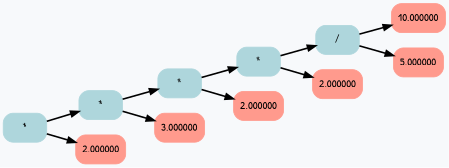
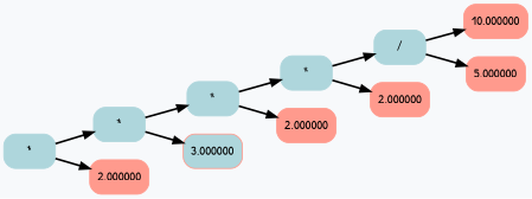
  digraph {
    bgcolor="#F7F9FB"
    rankdir=LR
    fontname="Patrick Hand"
    node [color="#ff9a8d" shape=Mrecord style=filled fontname="Patrick Hand"]
    edge [style=bold weight=1000 fontname="Patrick Hand"]
    n1 [color="#aed6dc" label="* "]
    n2 [color="#aed6dc" label="* "]
    n3 [label="2.000000 "]
    n4 [color="#aed6dc" label="* "]
-   n5 [label="3.000000 "]
+   n5 [label="3.000000 " fillcolor="#aed6dc"]
    n6 [color="#aed6dc" label="* "]
    n7 [label="2.000000 "]
    n8 [color="#aed6dc" label="/ "]
    n9 [label="2.000000 "]
    n10 [label="10.000000 "]
    n11 [label="5.000000 "]
    n1 -> n2
    n1 -> n3
    n2 -> n4
    n2 -> n5
    n4 -> n6
    n4 -> n7
    n6 -> n8
    n6 -> n9
    n8 -> n10
    n8 -> n11
  }
